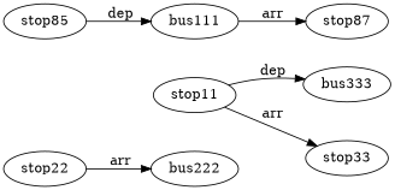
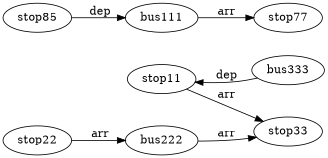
  digraph {
    rankdir=LR
    stop11
    bus333
    stop33
    stop22
    bus222
    n6 [label=stop85]
    bus111
-   stop77 [label=stop87]
-   stop11 -> bus333 [label=" dep"]
+   stop77
+   bus333 -> stop11 [label=" dep"]
    stop11 -> stop33 [label=" arr"]
    stop22 -> bus222 [label=" arr"]
+   bus222 -> stop33 [label=" arr"]
    n6 -> bus111 [label=" dep"]
    bus111 -> stop77 [label=" arr"]
  }
